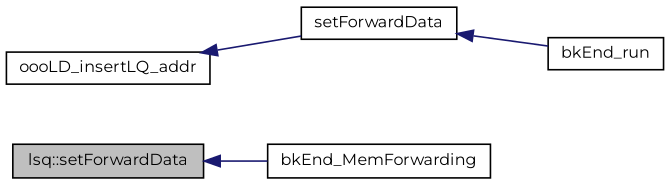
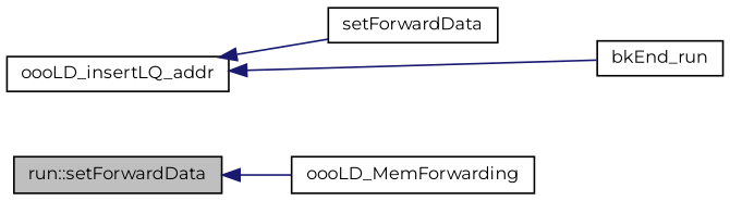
  digraph {
    fontname=Montserrat
    rankdir=LR
    node [color=black fillcolor=white fontname=Montserrat fontsize=10 shape=record style=filled]
    edge [color=midnightblue dir=back fontname=Montserrat fontsize=10 labelfontname=Helvetica labelfontsize=10 style=solid]
-   n1 [fillcolor=grey75 fontcolor=black height=0.2 label="lsq::setForwardData" width=0.4]
-   n2 [height=0.2 label=bkEnd_MemForwarding width=0.4]
+   n1 [fillcolor=grey75 fontcolor=black height=0.2 label="run::setForwardData" width=0.4]
+   n2 [height=0.2 label=oooLD_MemForwarding width=0.4]
    n3 [height=0.2 label=oooLD_insertLQ_addr width=0.4]
    n4 [height=0.2 label=setForwardData width=0.4]
    n5 [height=0.2 label=bkEnd_run width=0.4]
    n1 -> n2
    n3 -> n4
-   n4 -> n5
+   n3 -> n5
  }
